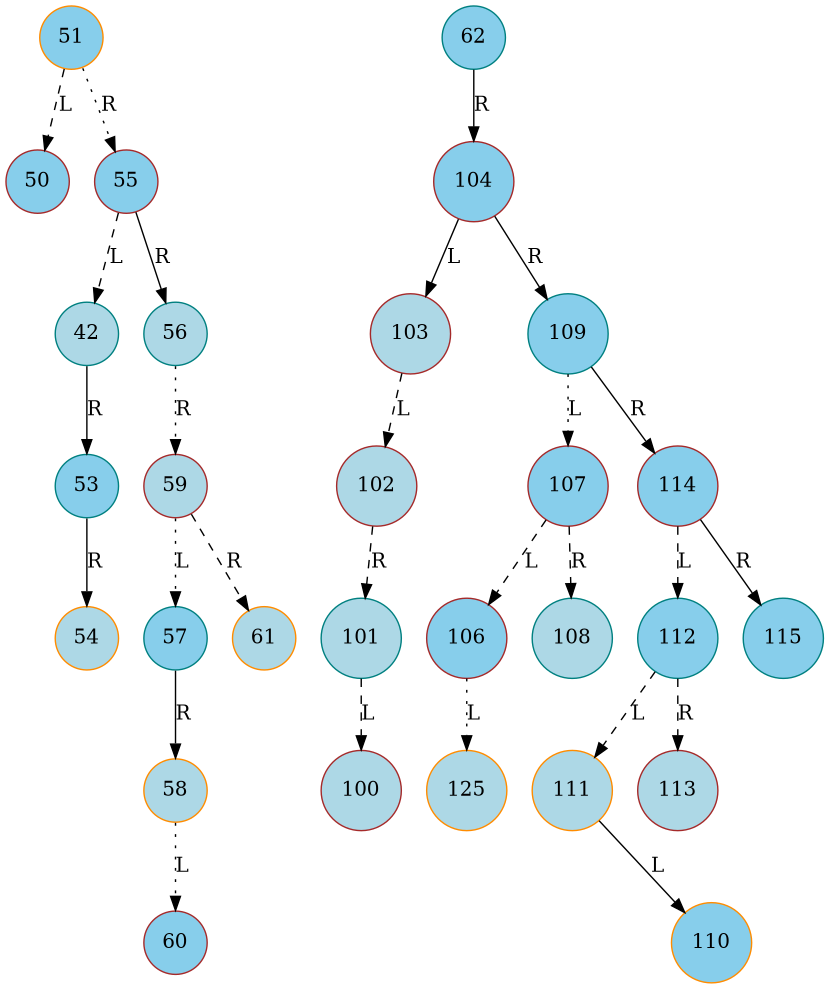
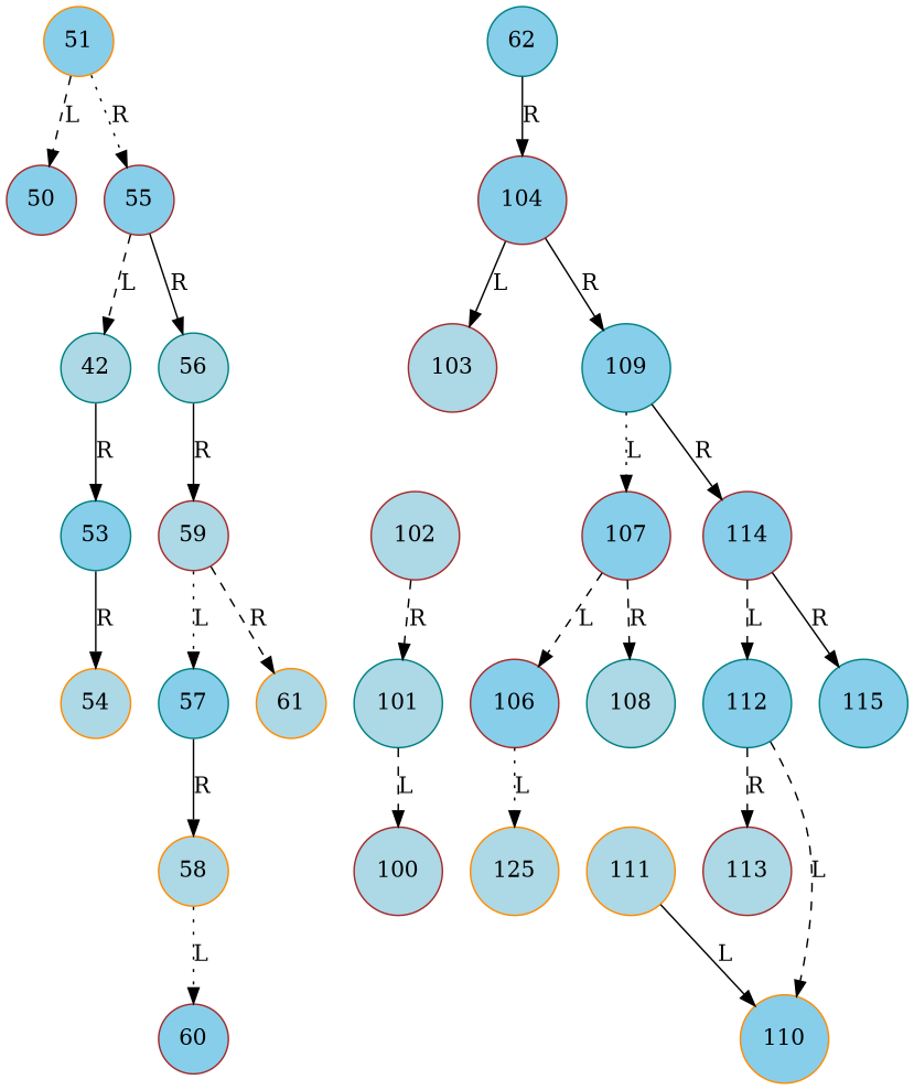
  digraph {
    node [color=brown fillcolor=skyblue shape=circle style=filled]
    edge [style=dashed]
    n1 [color=darkorange label=51]
    n2 [label=50]
    n3 [label=55]
    n4 [color=teal fillcolor=lightblue label=42]
    n5 [color=teal fillcolor=lightblue label=56]
    n6 [color=teal label=53]
    n7 [fillcolor=lightblue label=59]
    n8 [color=darkorange fillcolor=lightblue label=54]
    n9 [color=teal label=57]
    n10 [color=darkorange fillcolor=lightblue label=61]
    n11 [color=darkorange fillcolor=lightblue label=58]
    n12 [label=60]
    n13 [color=teal label=62]
    n14 [label=104]
    n15 [fillcolor=lightblue label=103]
    n16 [color=teal label=109]
    n17 [fillcolor=lightblue label=102]
    n18 [label=107]
    n19 [label=114]
    n20 [color=teal fillcolor=lightblue label=101]
    n21 [fillcolor=lightblue label=100]
    n22 [label=106]
    n23 [color=teal fillcolor=lightblue label=108]
    n24 [color=teal label=112]
    n25 [color=teal label=115]
    n26 [color=darkorange fillcolor=lightblue label=125]
    n27 [color=darkorange fillcolor=lightblue label=111]
    n28 [fillcolor=lightblue label=113]
    n29 [color=darkorange label=110]
    n1 -> n2 [label=L]
    n1 -> n3 [label=R style=dotted]
    n3 -> n4 [label=L]
    n3 -> n5 [label=R style=solid]
    n4 -> n6 [label=R style=solid]
-   n5 -> n7 [label=R style=dotted]
+   n5 -> n7 [label=R style=solid]
    n6 -> n8 [label=R style=solid]
    n7 -> n9 [label=L style=dotted]
    n7 -> n10 [label=R]
    n9 -> n11 [label=R style=solid]
    n11 -> n12 [label=L style=dotted]
    n13 -> n14 [label=R style=solid]
    n14 -> n15 [label=L style=solid]
    n14 -> n16 [label=R style=solid]
-   n15 -> n17 [label=L]
    n16 -> n18 [label=L style=dotted]
    n16 -> n19 [label=R style=solid]
    n17 -> n20 [label=R]
    n18 -> n22 [label=L]
    n18 -> n23 [label=R]
    n19 -> n24 [label=L]
    n19 -> n25 [label=R style=solid]
    n20 -> n21 [label=L]
    n22 -> n26 [label=L style=dotted]
-   n24 -> n27 [label=L]
+   n24 -> n29 [label=L]
    n24 -> n28 [label=R]
    n27 -> n29 [label=L style=solid]
  }
